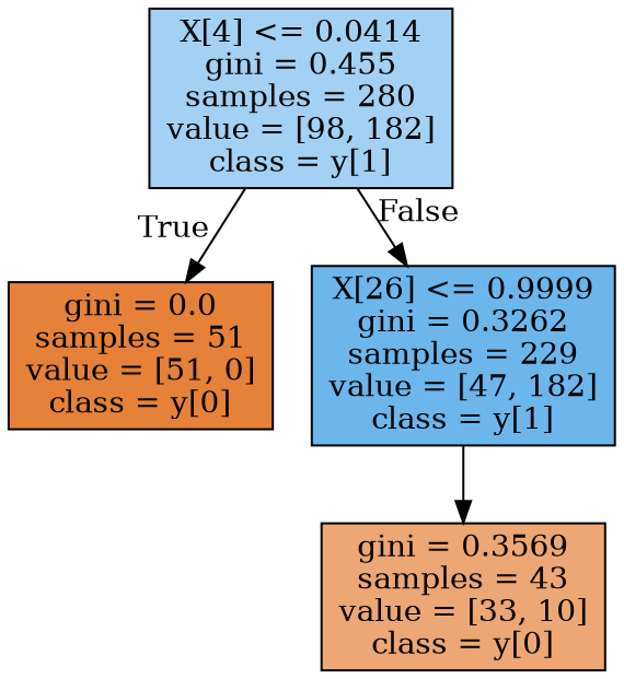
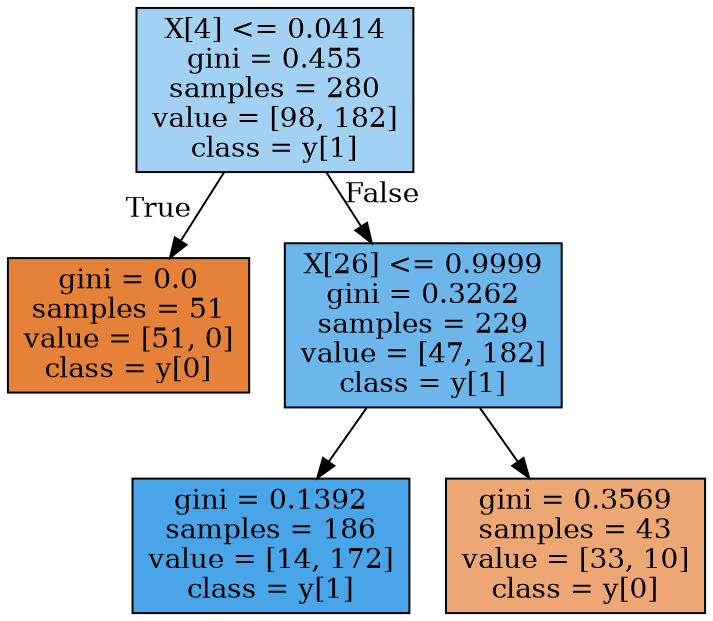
  digraph {
    node [color=black shape=box style=filled]
    n1 [fillcolor="#399de576" label="X[4] <= 0.0414\ngini = 0.455\nsamples = 280\nvalue = [98, 182]\nclass = y[1]"]
    n2 [fillcolor="#e58139ff" label="gini = 0.0\nsamples = 51\nvalue = [51, 0]\nclass = y[0]"]
    n3 [fillcolor="#399de5bd" label="X[26] <= 0.9999\ngini = 0.3262\nsamples = 229\nvalue = [47, 182]\nclass = y[1]"]
+   n4 [fillcolor="#399de5ea" label="gini = 0.1392\nsamples = 186\nvalue = [14, 172]\nclass = y[1]"]
    n5 [fillcolor="#e58139b2" label="gini = 0.3569\nsamples = 43\nvalue = [33, 10]\nclass = y[0]"]
    n1 -> n2 [headlabel=True labelangle=45 labeldistance=2.5]
    n1 -> n3 [headlabel=False labelangle=-45 labeldistance=2.5]
+   n3 -> n4
    n3 -> n5
  }
